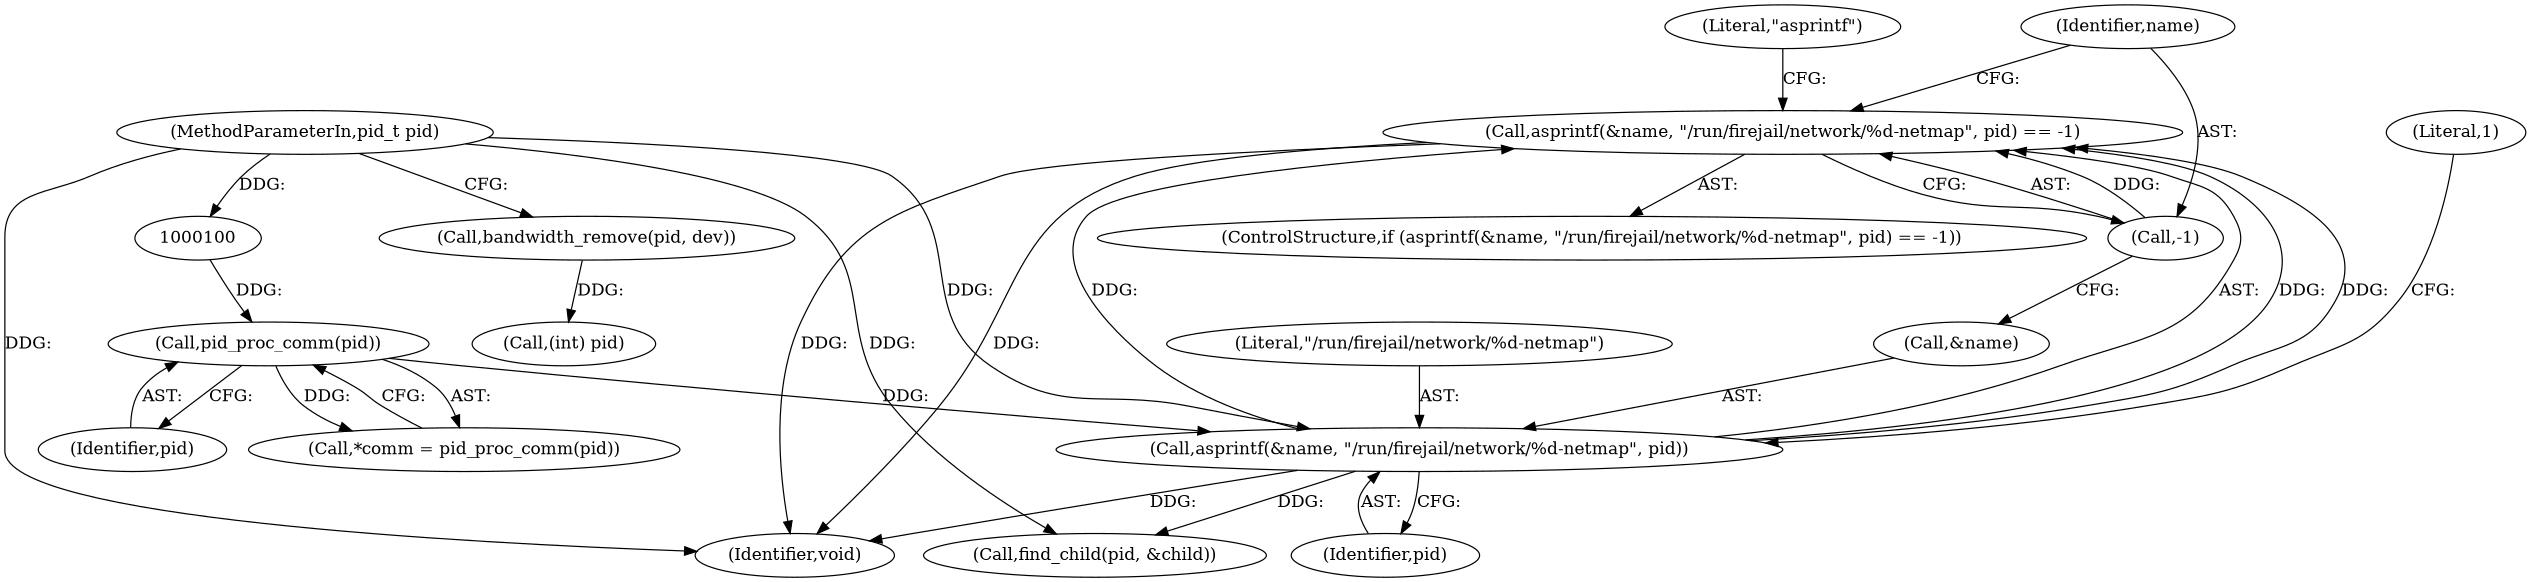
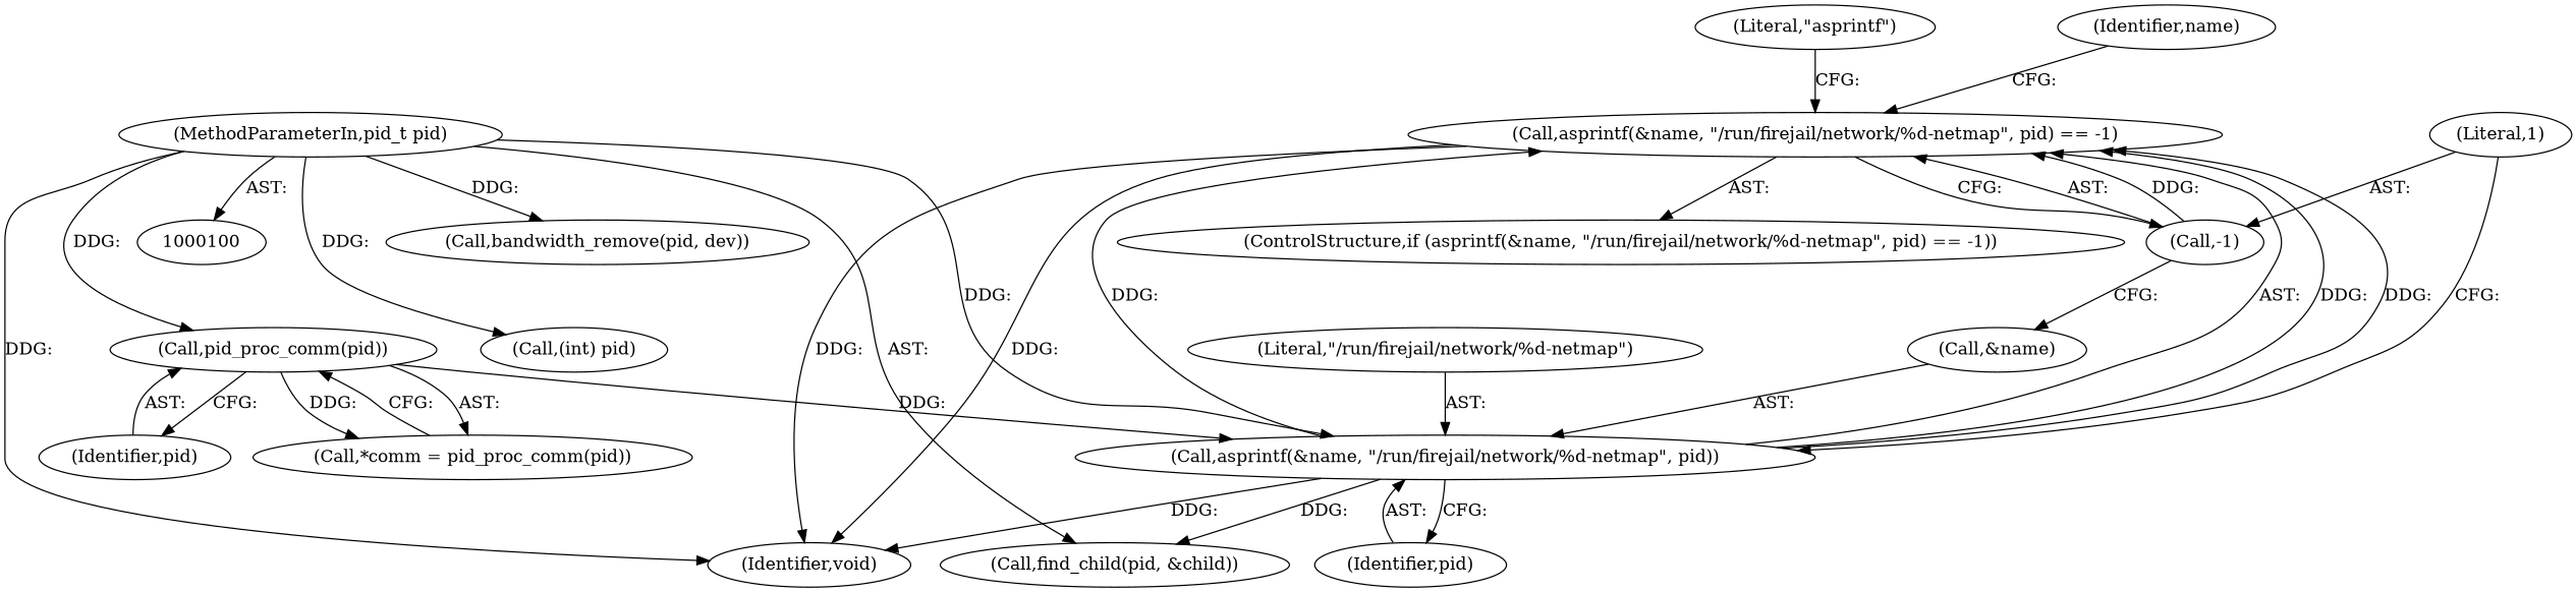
  digraph {
    n1 [label="(Call,asprintf(&name, \"/run/firejail/network/%d-netmap\", pid) == -1)"]
    n2 [label="(Call,-1)"]
    n3 [label="(ControlStructure,if (asprintf(&name, \"/run/firejail/network/%d-netmap\", pid) == -1))"]
    n4 [label="(Identifier,void)"]
    n5 [label="(Call,&name)"]
    n6 [label="(Call,asprintf(&name, \"/run/firejail/network/%d-netmap\", pid))"]
    n7 [label="(Identifier,pid)"]
    n8 [label="(Call,find_child(pid, &child))"]
    n9 [label="(Call,pid_proc_comm(pid))"]
    n10 [label="(Call,*comm = pid_proc_comm(pid))"]
    n11 [label="(Identifier,pid)"]
    n12 [label="(MethodParameterIn,pid_t pid)"]
    n13 [label="(Call,bandwidth_remove(pid, dev))"]
    n14 [label="(Call,(int) pid)"]
    1000100
    n16 [label="(Literal,1)"]
    n17 [label="(Identifier,name)"]
    n18 [label="(Literal,\"asprintf\")"]
    n19 [label="(Literal,\"/run/firejail/network/%d-netmap\")"]
    n1 -> n2 [label="CFG: "]
    n1 -> n3 [label="AST: "]
    n1 -> n4 [label="DDG: "]
    n1 -> n4 [label="DDG: "]
    n2 -> n1 [label="AST: "]
    n2 -> n1 [label="DDG: "]
    n2 -> n5 [label="CFG: "]
    n5 -> n6 [label="AST: "]
    n6 -> n1 [label="AST: "]
    n6 -> n1 [label="DDG: "]
    n6 -> n1 [label="DDG: "]
    n6 -> n1 [label="DDG: "]
    n6 -> n4 [label="DDG: "]
    n6 -> n7 [label="CFG: "]
    n6 -> n8 [label="DDG: "]
    n7 -> n6 [label="AST: "]
    n9 -> n6 [label="DDG: "]
    n9 -> n10 [label="AST: "]
    n9 -> n10 [label="DDG: "]
    n9 -> n11 [label="CFG: "]
    n10 -> n9 [label="CFG: "]
    n11 -> n9 [label="AST: "]
    n12 -> n4 [label="DDG: "]
    n12 -> n6 [label="DDG: "]
-   n12 -> n8 [label="DDG: "]
-   1000100 -> n9 [label="DDG: "]
-   n12 -> n13 [label="CFG: "]
-   n13 -> n14 [label="DDG: "]
-   n12 -> 1000100 [label="DDG: "]
-   n17 -> n2 [label="AST: "]
+   n12 -> n8 [label="AST: "]
+   n12 -> n9 [label="DDG: "]
+   n12 -> n13 [label="DDG: "]
+   n12 -> n14 [label="DDG: "]
+   n12 -> 1000100 [label="AST: "]
+   n16 -> n2 [label="AST: "]
    n16 -> n6 [label="CFG: "]
    n17 -> n1 [label="CFG: "]
    n18 -> n1 [label="CFG: "]
    n19 -> n6 [label="AST: "]
  }
